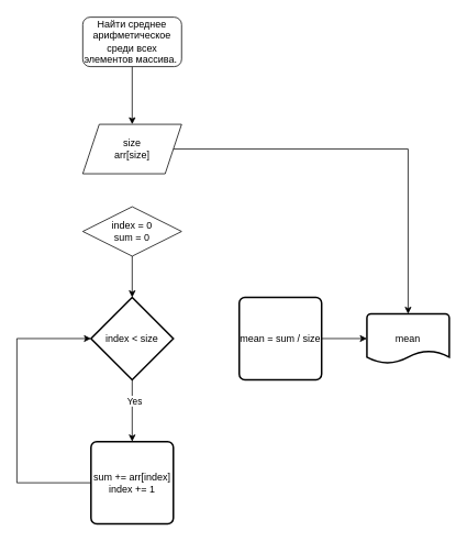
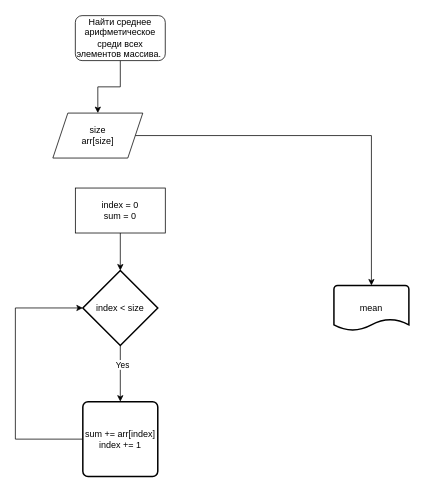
  <mxCell id="0" />
  <mxCell id="1" parent="0" />
  <mxCell id="2" value="" style="edgeStyle=orthogonalEdgeStyle;rounded=0;orthogonalLoop=1;jettySize=auto;html=1;" edge="1" parent="1" source="3" target="5"><mxGeometry relative="1" as="geometry" /></mxCell>
  <mxCell id="3" value="Найти среднее арифметическое среди всех элементов массива.&amp;nbsp;" style="rounded=1;whiteSpace=wrap;html=1;" vertex="1" parent="1"><mxGeometry x="100" width="120" height="60" as="geometry" y="20" /></mxCell>
  <mxCell id="4" value="" style="edgeStyle=orthogonalEdgeStyle;rounded=0;orthogonalLoop=1;jettySize=auto;html=1;" edge="1" parent="1" source="5" target="15"><mxGeometry relative="1" as="geometry" /></mxCell>
- <mxCell id="5" value="size&lt;br&gt;arr[size]" style="shape=parallelogram;perimeter=parallelogramPerimeter;whiteSpace=wrap;html=1;fixedSize=1;" vertex="1" parent="1"><mxGeometry x="100" y="150" width="120" height="60" as="geometry" /></mxCell>
+ <mxCell id="5" value="size&lt;br&gt;arr[size]" style="shape=parallelogram;perimeter=parallelogramPerimeter;whiteSpace=wrap;html=1;fixedSize=1;" vertex="1" parent="1"><mxGeometry x="70" y="150" width="120" height="60" as="geometry" /></mxCell>
  <mxCell id="6" value="" style="edgeStyle=orthogonalEdgeStyle;rounded=0;orthogonalLoop=1;jettySize=auto;html=1;" edge="1" parent="1" source="7" target="10"><mxGeometry relative="1" as="geometry" /></mxCell>
- <mxCell id="7" value="index = 0&lt;br&gt;sum = 0" style="rhombus;whiteSpace=wrap;html=1;" vertex="1" parent="1"><mxGeometry x="100" y="250" width="120" height="60" as="geometry" /></mxCell>
+ <mxCell id="7" value="index = 0&lt;br&gt;sum = 0" style="rounded=0;whiteSpace=wrap;html=1;" vertex="1" parent="1"><mxGeometry x="100" y="250" width="120" height="60" as="geometry" /></mxCell>
  <mxCell id="8" value="" style="edgeStyle=orthogonalEdgeStyle;rounded=0;orthogonalLoop=1;jettySize=auto;html=1;" edge="1" parent="1" source="10" target="12"><mxGeometry relative="1" as="geometry" /></mxCell>
  <mxCell id="9" value="Yes" style="edgeLabel;html=1;align=center;verticalAlign=middle;resizable=0;points=[];" vertex="1" connectable="0" parent="8"><mxGeometry x="-0.333" y="2" relative="1" as="geometry"><mxPoint as="offset" /></mxGeometry></mxCell>
  <mxCell id="10" value="index &amp;lt; size" style="strokeWidth=2;html=1;shape=mxgraph.flowchart.decision;whiteSpace=wrap;" vertex="1" parent="1"><mxGeometry x="110" y="360" width="100" height="100" as="geometry" /></mxCell>
  <mxCell id="11" style="edgeStyle=orthogonalEdgeStyle;rounded=0;orthogonalLoop=1;jettySize=auto;html=1;entryX=0;entryY=0.5;entryDx=0;entryDy=0;entryPerimeter=0;" edge="1" parent="1" source="12" target="10"><mxGeometry relative="1" as="geometry"><Array as="points"><mxPoint x="20" y="585" /><mxPoint x="20" y="410" /></Array></mxGeometry></mxCell>
  <mxCell id="12" value="sum += arr[index]&lt;br&gt;index += 1" style="rounded=1;whiteSpace=wrap;html=1;absoluteArcSize=1;arcSize=14;strokeWidth=2;" vertex="1" parent="1"><mxGeometry x="110" y="535" width="100" height="100" as="geometry" /></mxCell>
- <mxCell id="13" value="" style="edgeStyle=orthogonalEdgeStyle;rounded=0;orthogonalLoop=1;jettySize=auto;html=1;" edge="1" parent="1" source="14" target="15"><mxGeometry relative="1" as="geometry" /></mxCell>
- <mxCell id="14" value="mean = sum / size" style="rounded=1;whiteSpace=wrap;html=1;absoluteArcSize=1;arcSize=14;strokeWidth=2;" vertex="1" parent="1"><mxGeometry x="290" y="360" width="100" height="100" as="geometry" /></mxCell>
  <mxCell id="15" value="mean" style="strokeWidth=2;html=1;shape=mxgraph.flowchart.document2;whiteSpace=wrap;size=0.25;" vertex="1" parent="1"><mxGeometry x="445" y="380" width="100" height="60" as="geometry" /></mxCell>
